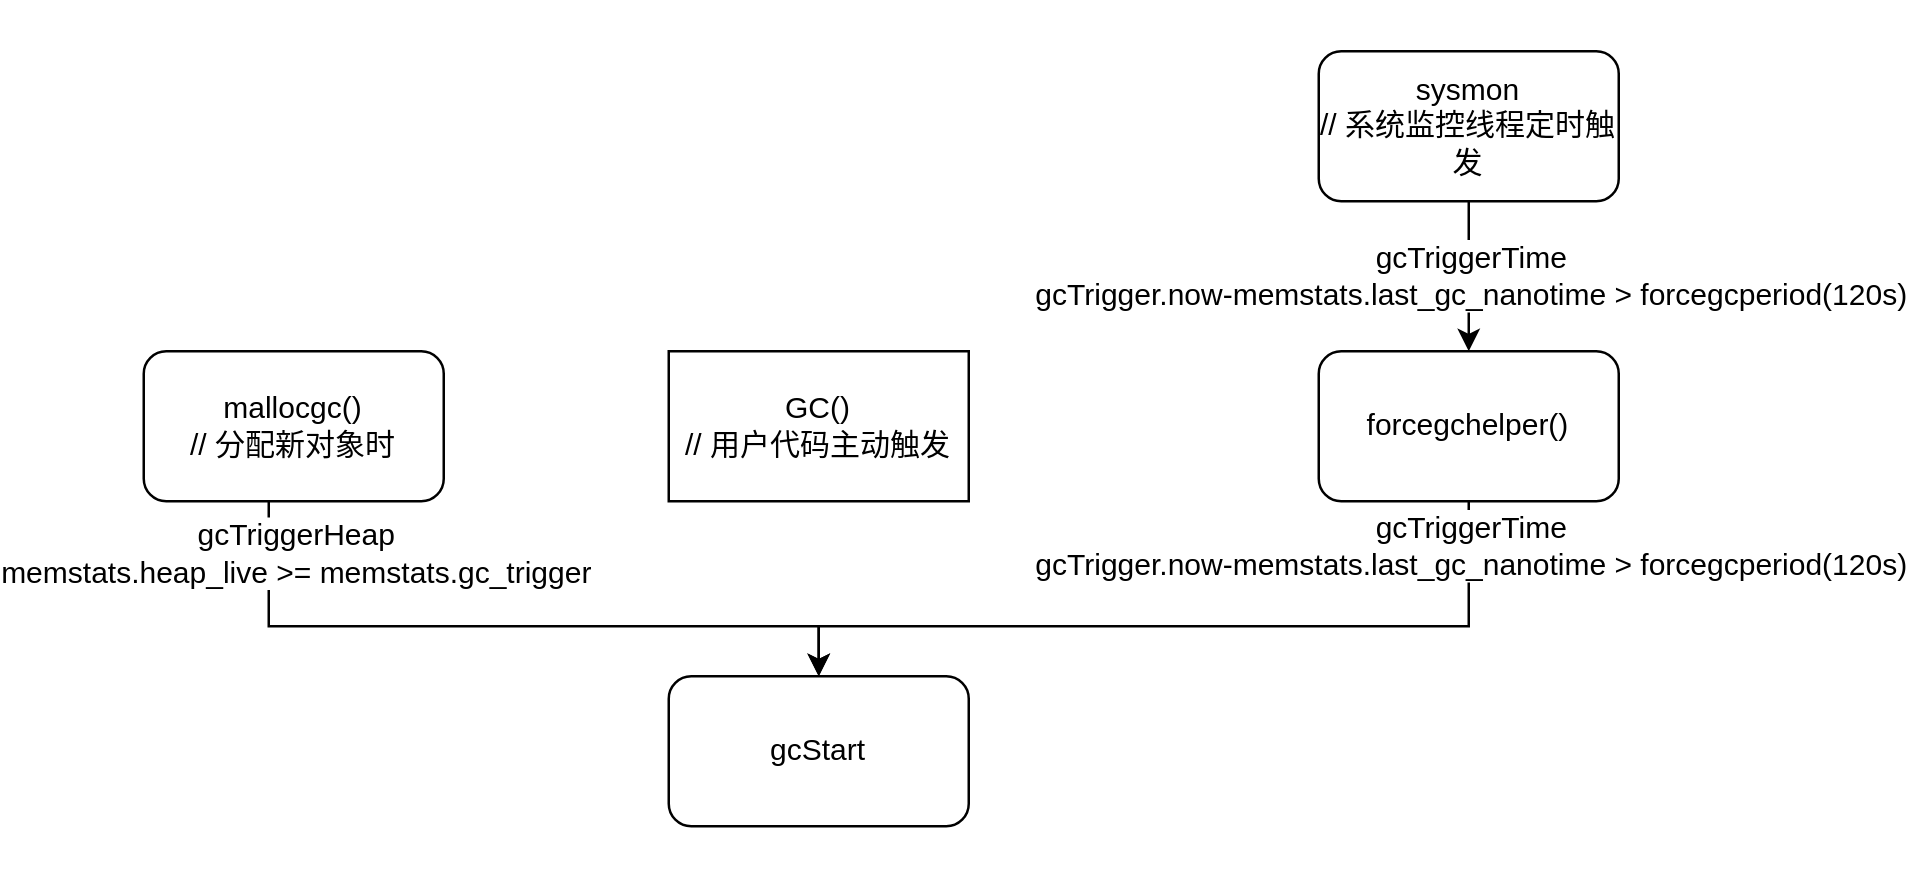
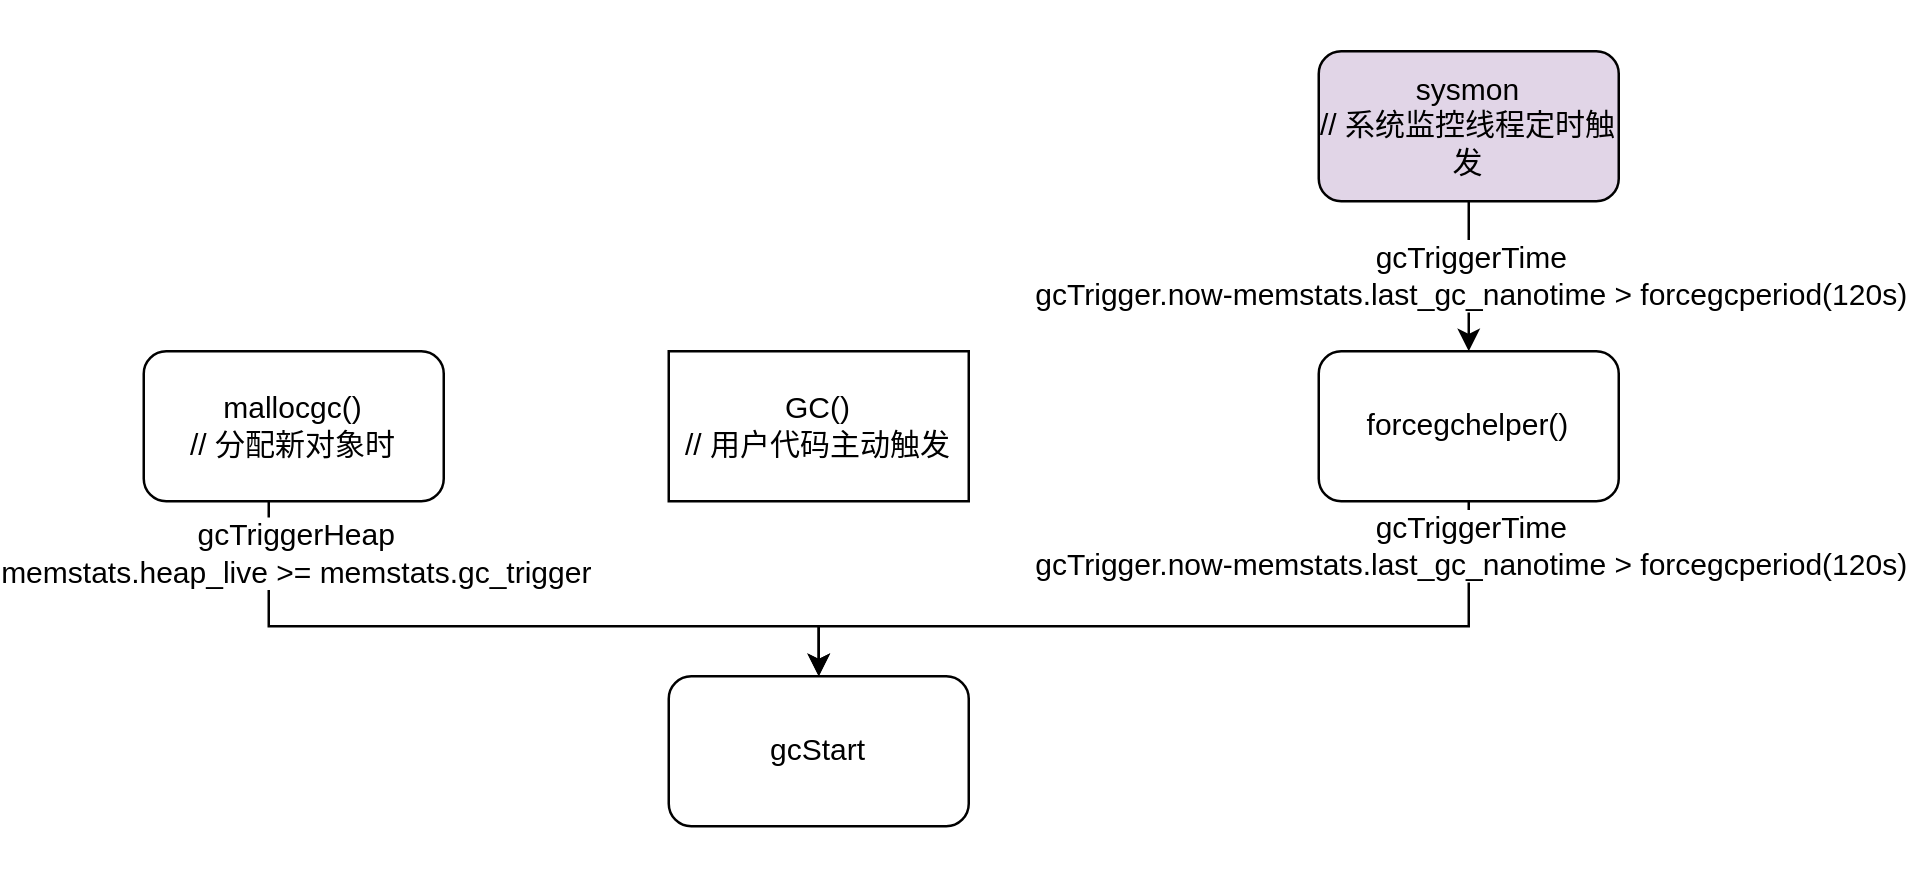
  <mxCell id="0" />
  <mxCell id="1" parent="0" />
  <mxCell id="2" value="gcStart" style="rounded=1;whiteSpace=wrap;html=1;" vertex="1" parent="1"><mxGeometry x="230" y="270" width="120" height="60" as="geometry" /></mxCell>
  <mxCell id="3" style="edgeStyle=orthogonalEdgeStyle;rounded=0;orthogonalLoop=1;jettySize=auto;html=1;entryX=0.5;entryY=0;entryDx=0;entryDy=0;" edge="1" parent="1" source="5" target="2"><mxGeometry relative="1" as="geometry"><Array as="points"><mxPoint x="70" y="250" /><mxPoint x="290" y="250" /></Array></mxGeometry></mxCell>
  <mxCell id="4" value="gcTriggerHeap&lt;br&gt;memstats.heap_live &amp;gt;= memstats.gc_trigger" style="text;html=1;align=center;verticalAlign=middle;resizable=0;points=[];;labelBackgroundColor=#ffffff;" vertex="1" connectable="0" parent="3"><mxGeometry x="-0.821" y="7" relative="1" as="geometry"><mxPoint x="3" y="-6" as="offset" /></mxGeometry></mxCell>
  <mxCell id="5" value="mallocgc()&lt;br&gt;// 分配新对象时" style="rounded=1;whiteSpace=wrap;html=1;" vertex="1" parent="1"><mxGeometry x="20" y="140" width="120" height="60" as="geometry" /></mxCell>
  <mxCell id="6" value="GC()&lt;br&gt;// 用户代码主动触发" style="whiteSpace=wrap;html=1;rounded=0;" vertex="1" parent="1"><mxGeometry x="230" y="140" width="120" height="60" as="geometry" /></mxCell>
  <mxCell id="7" style="edgeStyle=orthogonalEdgeStyle;rounded=0;orthogonalLoop=1;jettySize=auto;html=1;entryX=0.5;entryY=0;entryDx=0;entryDy=0;exitX=0.5;exitY=1;exitDx=0;exitDy=0;" edge="1" parent="1" source="9" target="2"><mxGeometry relative="1" as="geometry"><Array as="points"><mxPoint x="550" y="250" /><mxPoint x="290" y="250" /></Array></mxGeometry></mxCell>
  <mxCell id="8" value="gcTriggerTime&lt;br&gt;gcTrigger.now-memstats.last_gc_nanotime &amp;gt; forcegcperiod(120s)" style="text;html=1;align=center;verticalAlign=middle;resizable=0;points=[];;labelBackgroundColor=#ffffff;" vertex="1" connectable="0" parent="7"><mxGeometry x="-0.796" y="1" relative="1" as="geometry"><mxPoint x="-1" y="-17" as="offset" /></mxGeometry></mxCell>
  <mxCell id="9" value="forcegchelper()" style="rounded=1;whiteSpace=wrap;html=1;" vertex="1" parent="1"><mxGeometry x="490" y="140" width="120" height="60" as="geometry" /></mxCell>
  <mxCell id="10" style="edgeStyle=orthogonalEdgeStyle;rounded=0;orthogonalLoop=1;jettySize=auto;html=1;entryX=0.5;entryY=0;entryDx=0;entryDy=0;" edge="1" parent="1" source="12" target="9"><mxGeometry relative="1" as="geometry" /></mxCell>
  <mxCell id="11" value="gcTriggerTime&lt;br&gt;gcTrigger.now-memstats.last_gc_nanotime &amp;gt; forcegcperiod(120s)" style="text;html=1;align=center;verticalAlign=middle;resizable=0;points=[];;labelBackgroundColor=#ffffff;" vertex="1" connectable="0" parent="10"><mxGeometry x="-0.029" relative="1" as="geometry"><mxPoint as="offset" /></mxGeometry></mxCell>
- <mxCell id="12" value="sysmon&lt;br&gt;// 系统监控线程定时触发" style="rounded=1;whiteSpace=wrap;html=1;" vertex="1" parent="1"><mxGeometry x="490" y="20" width="120" height="60" as="geometry" /></mxCell>
+ <mxCell id="12" value="sysmon&lt;br&gt;// 系统监控线程定时触发" style="rounded=1;whiteSpace=wrap;html=1;fillColor=#e1d5e7;" vertex="1" parent="1"><mxGeometry x="490" y="20" width="120" height="60" as="geometry" /></mxCell>
